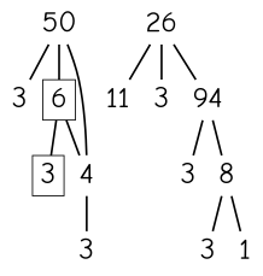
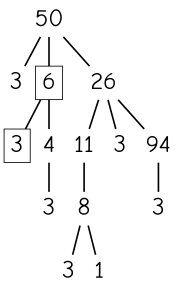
  digraph {
    fontname="Comic Neue"
    nodesep=0.1
    node [fontname="Comic Neue" fontsize=30 shape=plaintext]
    edge [dir=none fontname="Comic Neue" style=bold]
    n1 [height=0.25 label=50 width=0.25]
    n2 [height=0.25 label=3 width=0.25]
    n3 [height=0.25 label=6 shape=box width=0.25]
    n4 [height=0.25 label=26 width=0.25]
    n5 [height=0.25 label=3 shape=box width=0.25]
    n6 [height=0.25 label=4 width=0.25]
    n7 [height=0.25 label=11 width=0.25]
    n8 [height=0.25 label=3 width=0.25]
    n9 [height=0.25 label=94 width=0.25]
    n10 [height=0.25 label=3 width=0.25]
    n11 [height=0.25 label=3 width=0.25]
    n12 [height=0.25 label=8 width=0.25]
    n13 [height=0.25 label=3 width=0.25]
    n14 [height=0.25 label=1 width=0.25]
    n1 -> n2
    n1 -> n3
-   n1 -> n6
+   n1 -> n4
    n3 -> n5
    n3 -> n6
    n4 -> n7
    n4 -> n8
    n4 -> n9
    n6 -> n10
    n9 -> n11
-   n9 -> n12
+   n7 -> n12
    n12 -> n13
    n12 -> n14
  }
